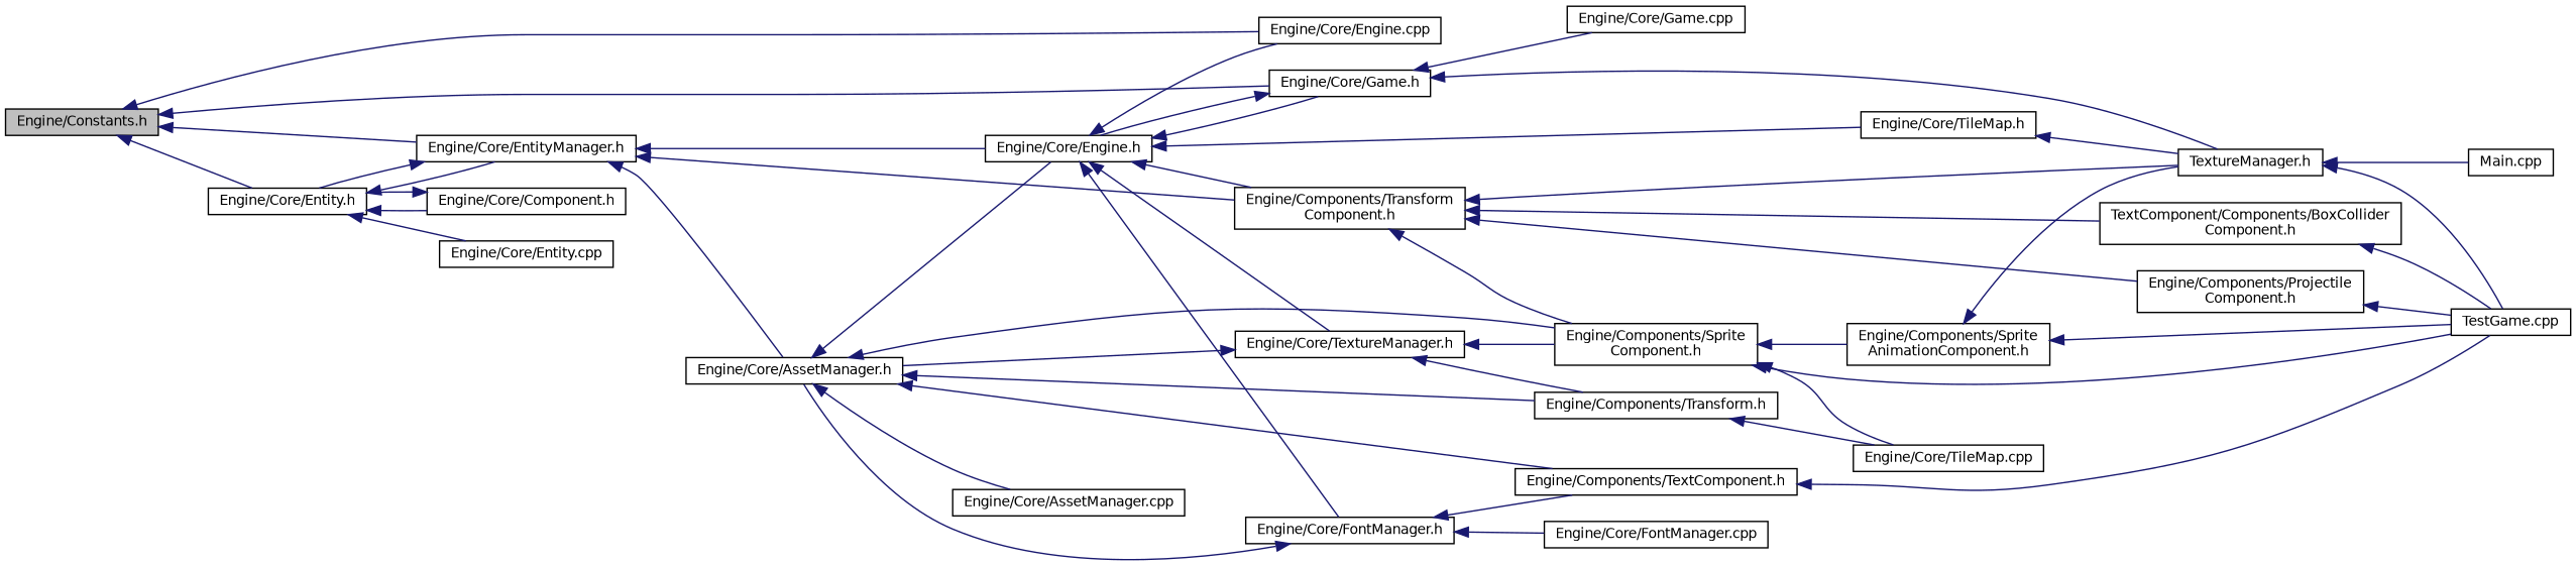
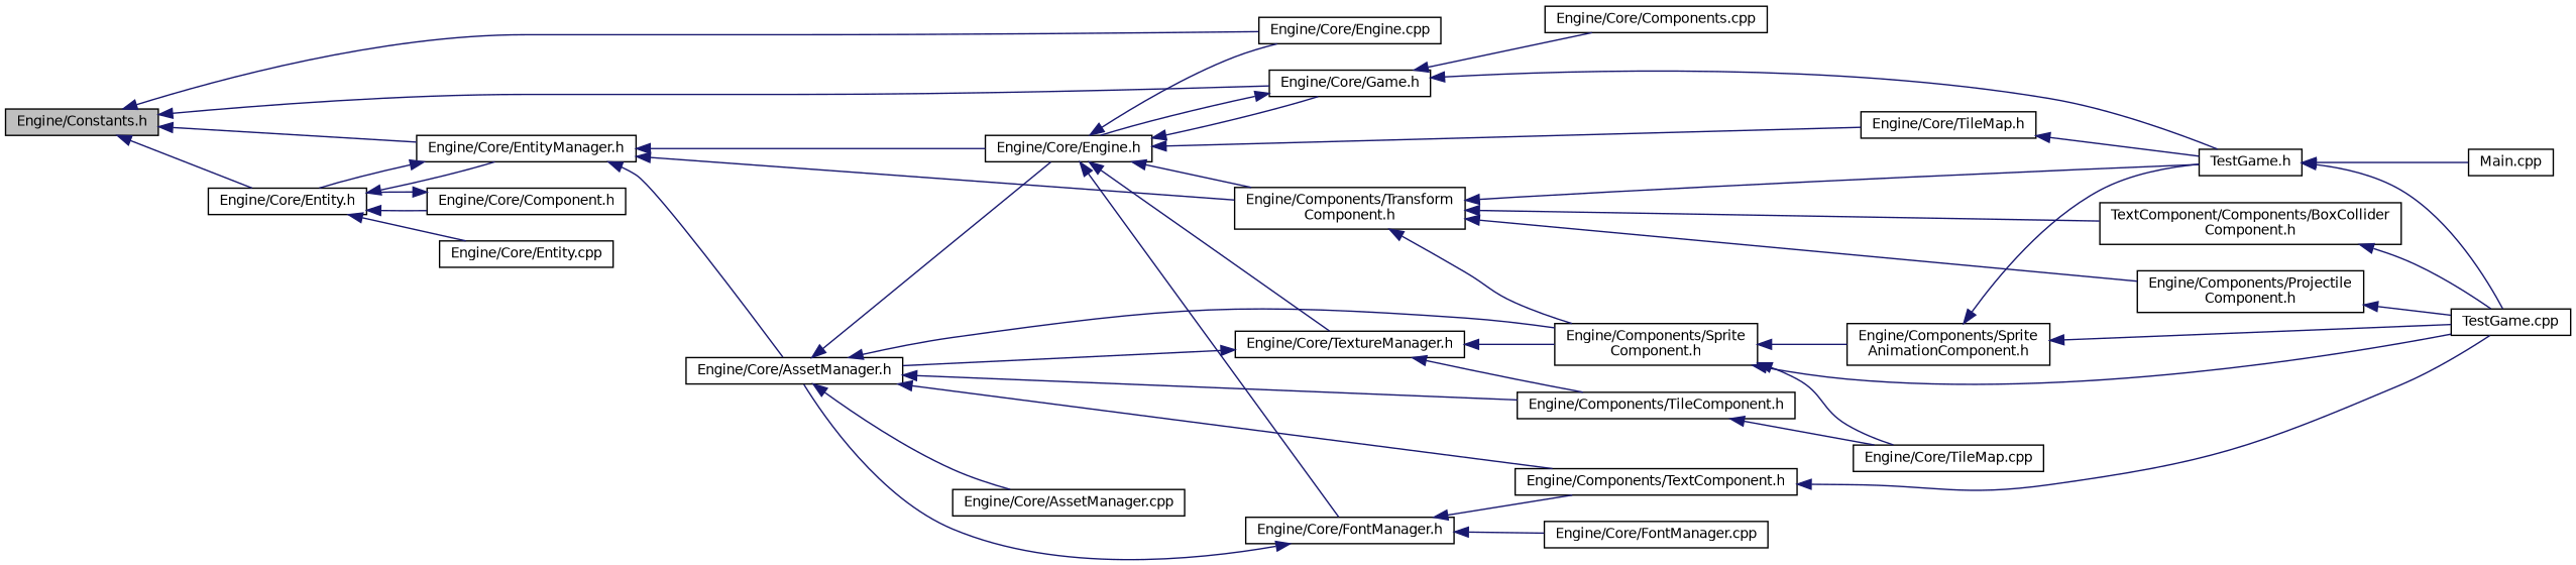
  digraph {
    rankdir=LR
    node [color=black fillcolor=white fontname=Helvetica fontsize=10 shape=record style=filled]
    edge [color=midnightblue dir=back fontname=Helvetica fontsize=10 labelfontname=Helvetica labelfontsize=10 style=solid]
    n1 [fillcolor=grey75 fontcolor=black height=0.2 label="Engine/Constants.h" width=0.4]
    n2 [height=0.2 label="Engine/Core/Entity.h" width=0.4]
    n3 [height=0.2 label="Engine/Core/EntityManager.h" width=0.4]
    n4 [height=0.2 label="Engine/Core/Game.h" width=0.4]
    n5 [height=0.2 label="Engine/Core/Engine.cpp" width=0.4]
    n6 [height=0.2 label="Engine/Core/Component.h" width=0.4]
    n7 [height=0.2 label="Engine/Core/Entity.cpp" width=0.4]
    n8 [height=0.2 label="Engine/Components/Transform\lComponent.h" width=0.4]
    n9 [height=0.2 label="Engine/Core/Engine.h" width=0.4]
    n10 [height=0.2 label="Engine/Core/AssetManager.h" width=0.4]
-   n11 [height=0.2 label="TextureManager.h" width=0.4]
-   n12 [height=0.2 label="Engine/Core/Game.cpp" width=0.4]
+   n11 [height=0.2 label="TestGame.h" width=0.4]
+   n12 [height=0.2 label="Engine/Core/Components.cpp" width=0.4]
    n13 [height=0.2 label="TextComponent/Components/BoxCollider\lComponent.h" width=0.4]
    n14 [height=0.2 label="Engine/Components/Projectile\lComponent.h" width=0.4]
    n15 [height=0.2 label="Engine/Components/Sprite\lComponent.h" width=0.4]
    n16 [height=0.2 label="Engine/Core/TextureManager.h" width=0.4]
    n17 [height=0.2 label="Engine/Core/FontManager.h" width=0.4]
    n18 [height=0.2 label="Engine/Core/TileMap.h" width=0.4]
-   n19 [height=0.2 label="Engine/Components/Transform.h" width=0.4]
+   n19 [height=0.2 label="Engine/Components/TileComponent.h" width=0.4]
    n20 [height=0.2 label="Engine/Components/TextComponent.h" width=0.4]
    n21 [height=0.2 label="Engine/Core/AssetManager.cpp" width=0.4]
    n22 [height=0.2 label="TestGame.cpp" width=0.4]
    n23 [height=0.2 label="Engine/Components/Sprite\lAnimationComponent.h" width=0.4]
    n24 [height=0.2 label="Engine/Core/TileMap.cpp" width=0.4]
    n25 [height=0.2 label="Main.cpp" width=0.4]
    n26 [height=0.2 label="Engine/Core/FontManager.cpp" width=0.4]
    n1 -> n2
    n1 -> n3
    n1 -> n4
    n1 -> n5
    n2 -> n3
    n2 -> n6
    n2 -> n7
    n3 -> n2
    n3 -> n8
    n3 -> n9
    n3 -> n10
    n4 -> n9
    n4 -> n11
    n4 -> n12
    n6 -> n2
    n8 -> n11
    n8 -> n13
    n8 -> n14
    n8 -> n15
    n9 -> n4
    n9 -> n5
    n9 -> n8
    n9 -> n16
    n9 -> n17
    n9 -> n18
    n10 -> n9
    n10 -> n15
    n10 -> n19
    n10 -> n20
    n10 -> n21
    n11 -> n22
    n11 -> n25
    n13 -> n22
    n14 -> n22
    n15 -> n22
    n15 -> n23
    n15 -> n24
    n16 -> n10
    n16 -> n15
    n16 -> n19
    n17 -> n10
    n17 -> n20
    n17 -> n26
    n18 -> n11
    n19 -> n24
    n20 -> n22
    n23 -> n11
    n23 -> n22
  }
